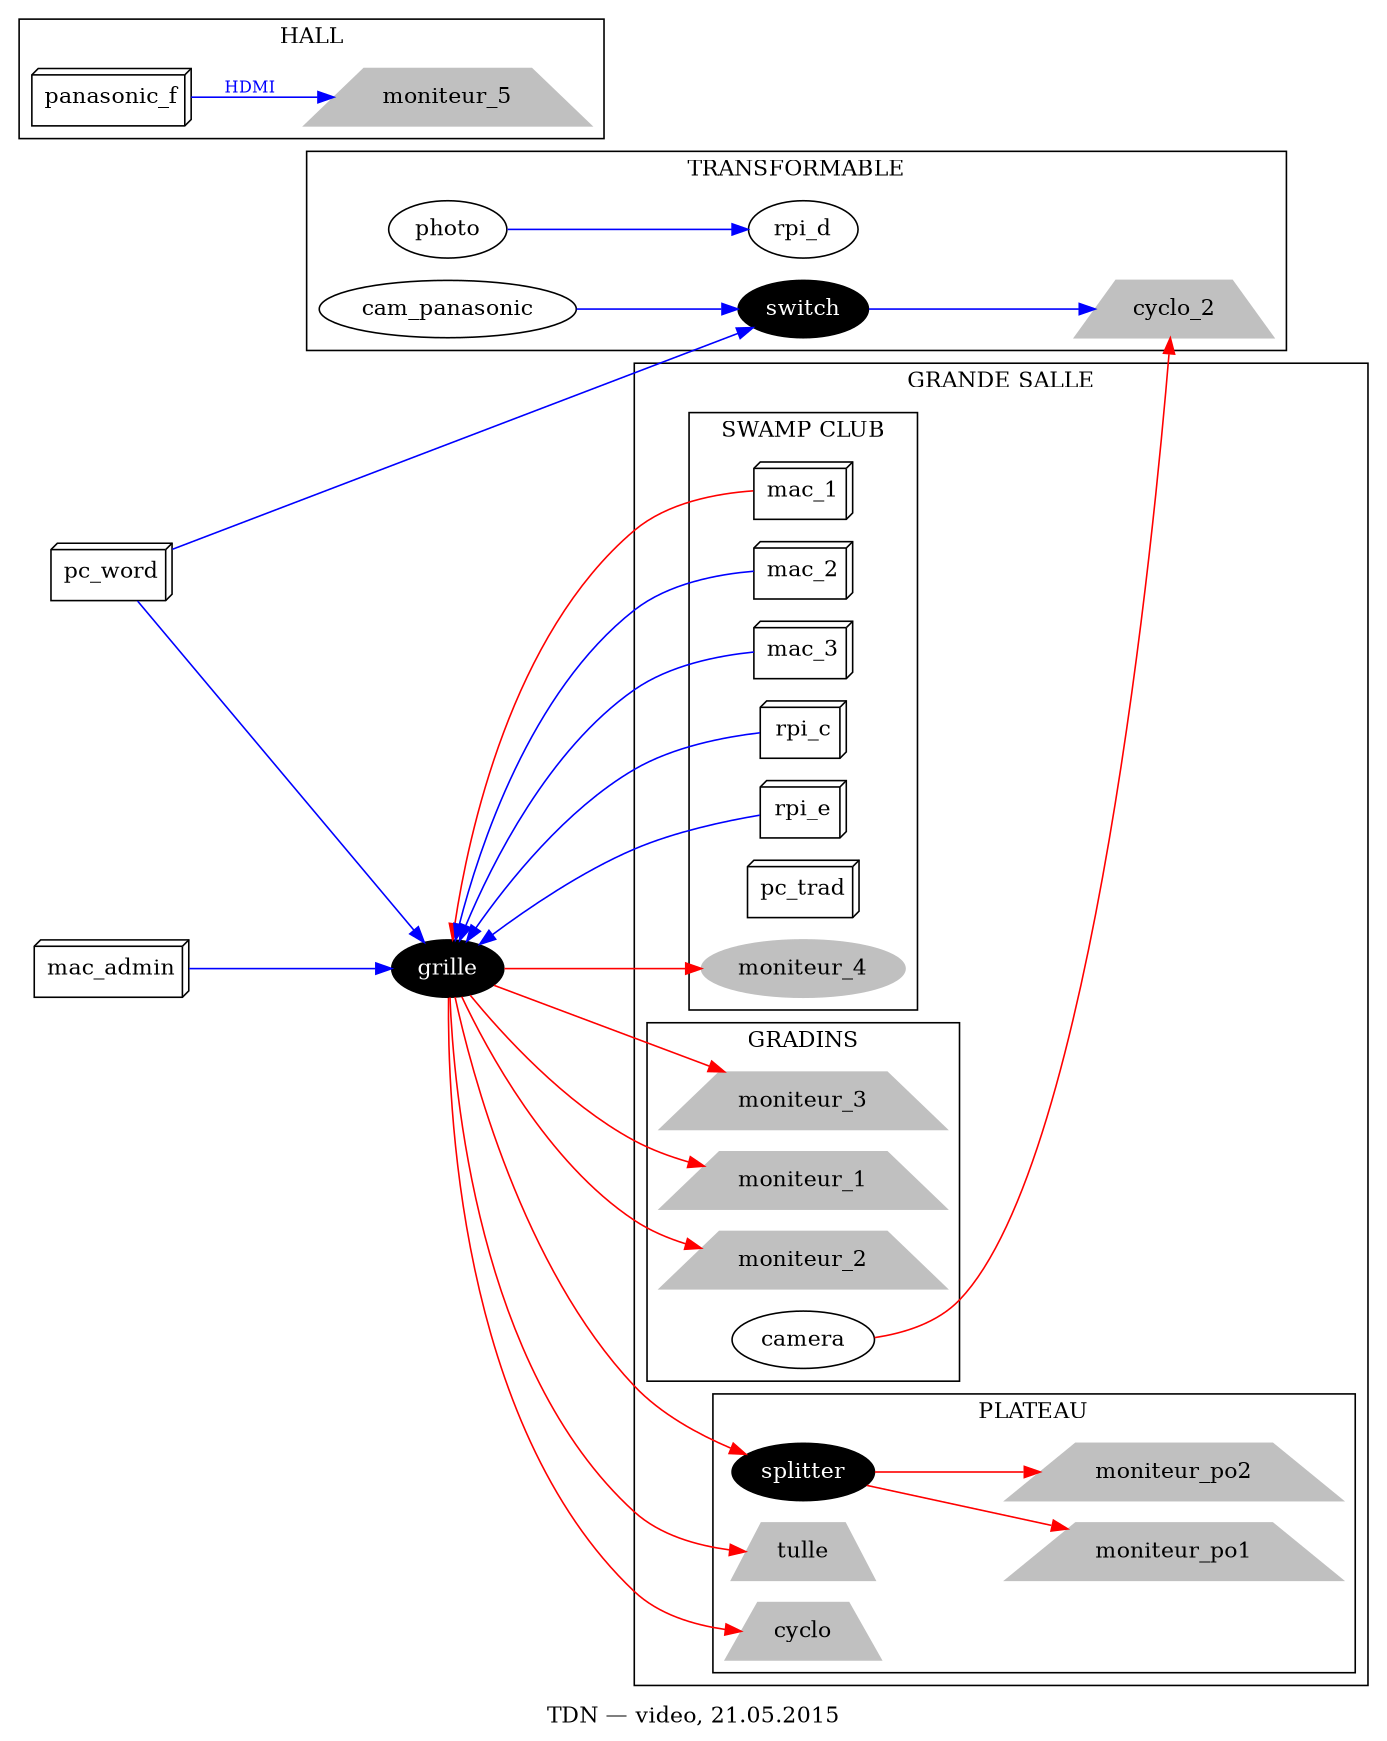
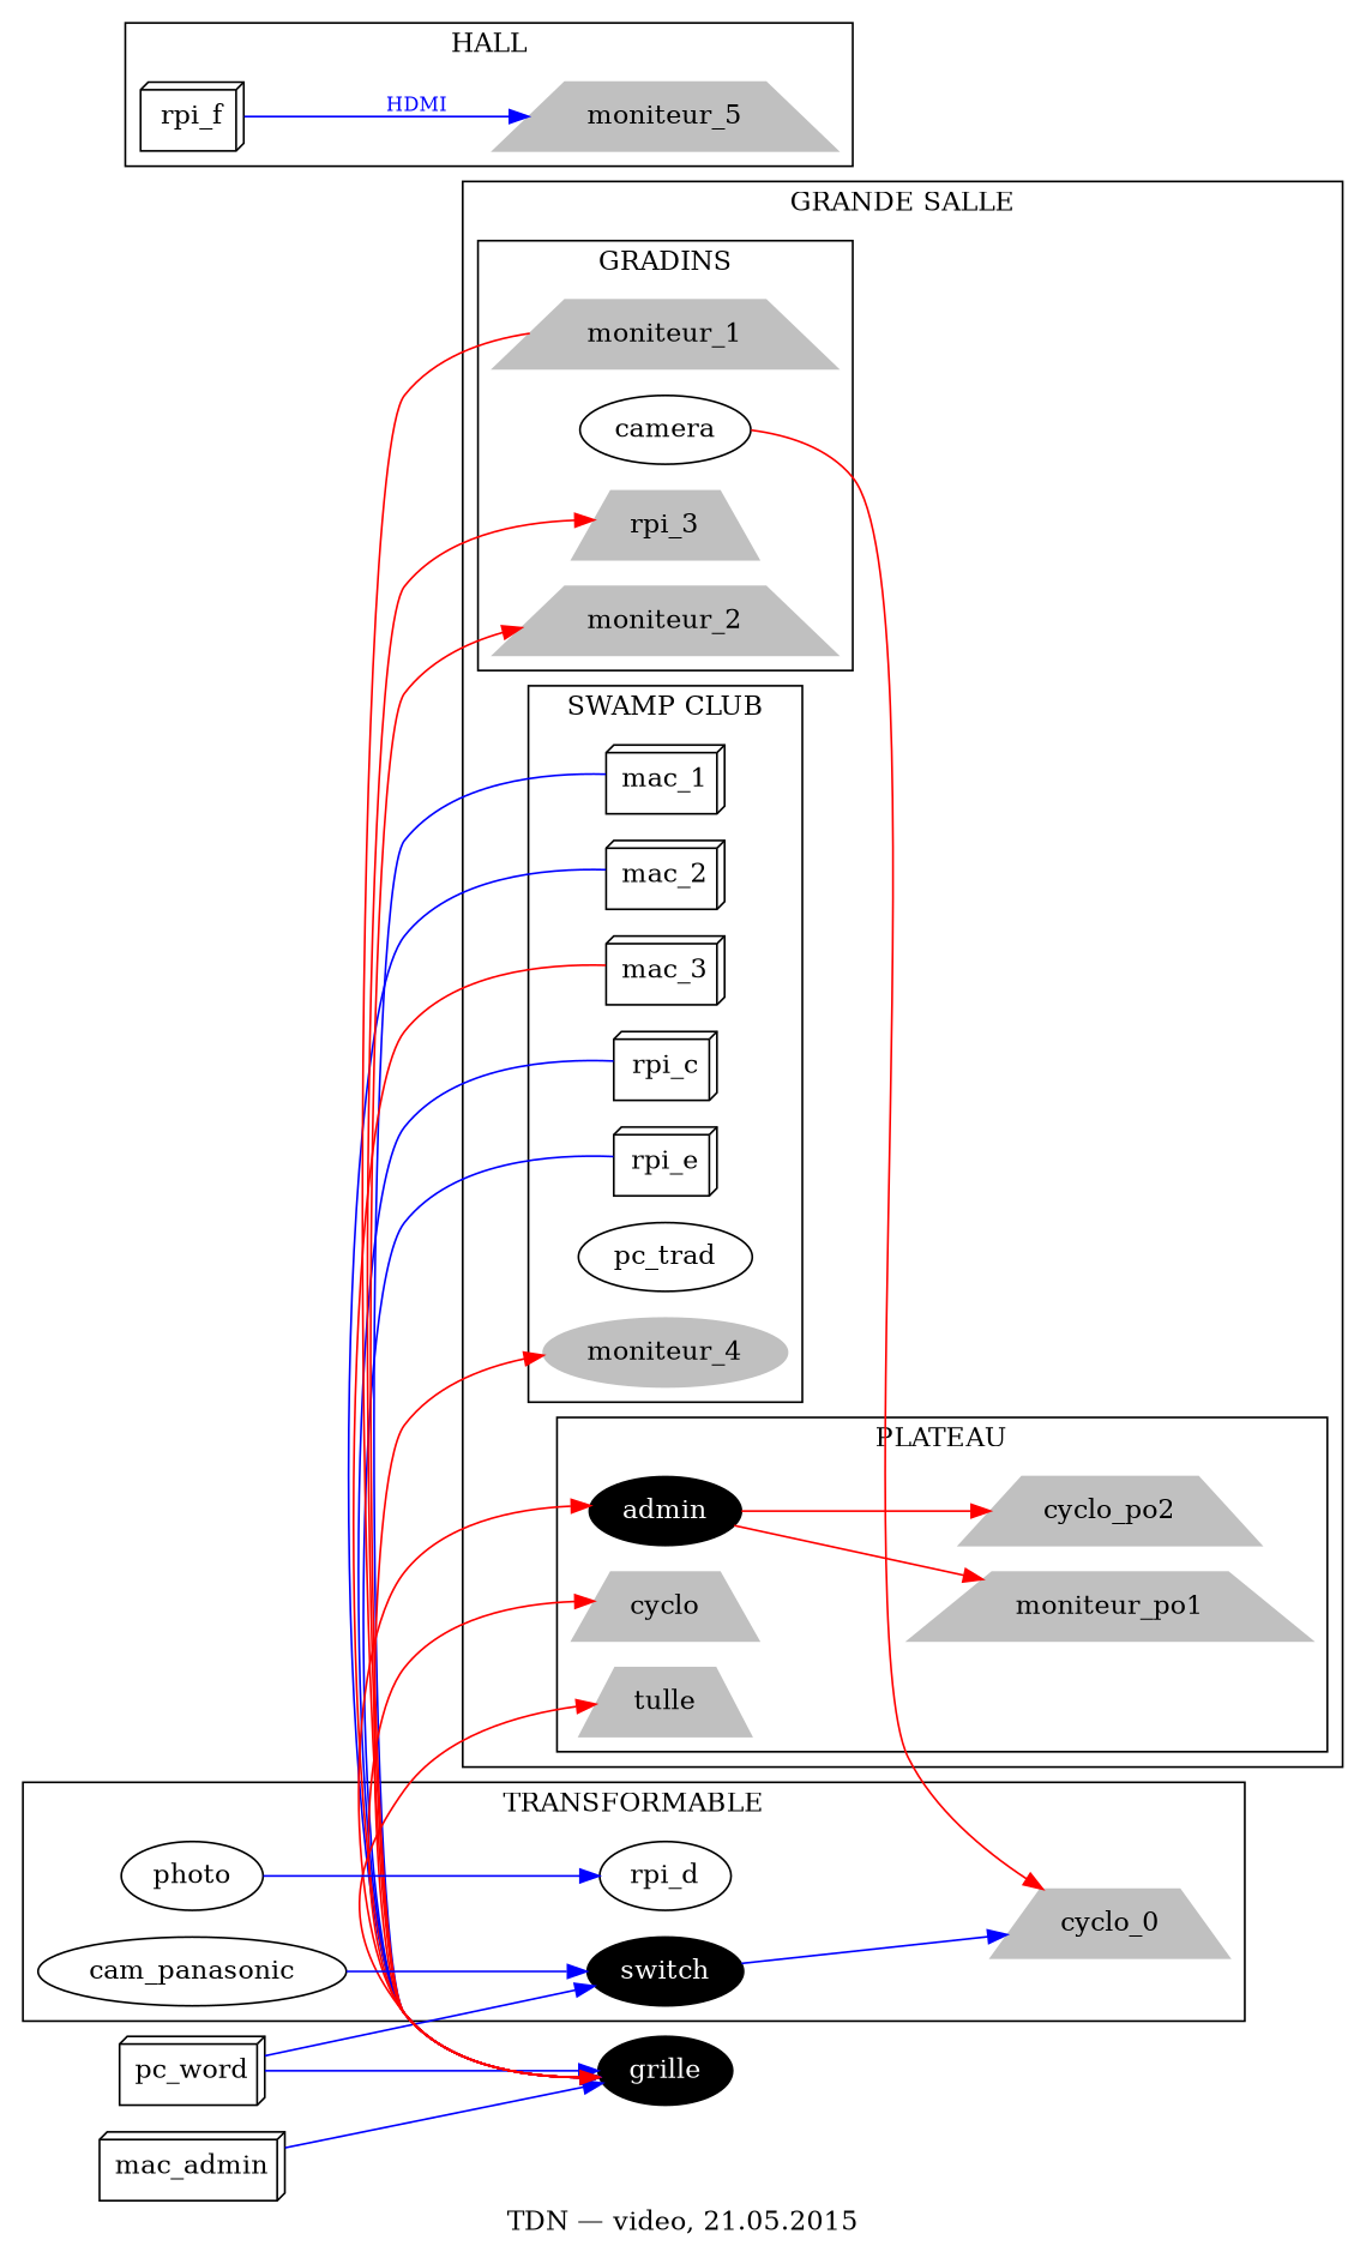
  digraph {
    label="TDN — video, 21.05.2015"
    nodesep=0.2
    rankdir=LR
    node [shape=box3d]
    edge [color=blue fontcolor=blue fontsize=10]
    mac_1
    mac_2
    mac_3
    rpi_c
    rpi_d [shape=ellipse]
    rpi_e
-   rpi_f [label=panasonic_f]
+   rpi_f
    mac_admin
-   pc_trad
+   pc_trad [shape=ellipse]
    pc_word
    tulle [color=grey fontcolor=black shape=trapezium style=filled]
    cyclo [color=grey fontcolor=black shape=trapezium style=filled]
-   cyclo_2 [color=grey fontcolor=black shape=trapezium style=filled]
+   cyclo_2 [color=grey fontcolor=black shape=trapezium style=filled label=cyclo_0]
    moniteur_1 [color=grey fontcolor=black shape=trapezium style=filled]
    moniteur_2 [color=grey fontcolor=black shape=trapezium style=filled]
-   moniteur_3 [color=grey fontcolor=black shape=trapezium style=filled]
+   moniteur_3 [color=grey fontcolor=black shape=trapezium style=filled label=rpi_3]
    moniteur_4 [color=grey fontcolor=black shape=ellipse style=filled]
    moniteur_5 [color=grey fontcolor=black shape=trapezium style=filled]
    moniteur_po1 [color=grey fontcolor=black shape=trapezium style=filled]
-   moniteur_po2 [color=grey fontcolor=black shape=trapezium style=filled]
+   moniteur_po2 [color=grey fontcolor=black shape=trapezium style=filled label=cyclo_po2]
    switch [color=black fontcolor=white style=filled shape=""]
    grille [color=black fontcolor=white style=filled shape=""]
-   splitter [color=black fontcolor=white style=filled shape=""]
+   splitter [color=black fontcolor=white style=filled label=admin shape=""]
    camera [shape=""]
    photo [shape=""]
    cam_panasonic [shape=""]
    subgraph sub_1 {
      mac_1
      mac_2
      mac_3
      rpi_c
      rpi_d
      rpi_e
      rpi_f
      mac_admin
      pc_trad
      pc_word
    }
    subgraph sub_2 {
      tulle
      cyclo
      cyclo_2
      moniteur_1
      moniteur_2
      moniteur_3
      moniteur_4
      moniteur_5
      moniteur_po1
      moniteur_po2
    }
    subgraph sub_3 {
      switch
      grille
      splitter
    }
    subgraph cluster_4 {
      label="GRANDE SALLE"
      subgraph cluster_5 {
        label=GRADINS
        moniteur_1
        moniteur_2
        moniteur_3
        camera
      }
      subgraph cluster_6 {
        label="SWAMP CLUB"
        mac_1
        mac_2
        mac_3
        rpi_c
        rpi_e
        pc_trad
        moniteur_4
      }
      subgraph cluster_7 {
        label=PLATEAU
        tulle
        cyclo
        moniteur_po1
        moniteur_po2
        splitter
      }
    }
    subgraph cluster_8 {
      label=TRANSFORMABLE
      rpi_d
      cyclo_2
      switch
      photo
      cam_panasonic
    }
    subgraph cluster_9 {
      label=HALL
      rpi_f
      moniteur_5
    }
-   mac_1 -> grille [color=red]
+   mac_1 -> grille
    mac_2 -> grille
-   mac_3 -> grille
+   mac_3 -> grille [color=red]
    rpi_c -> grille
    rpi_e -> grille
    rpi_f -> moniteur_5 [label=" HDMI"]
    mac_admin -> grille
    pc_word -> switch
    pc_word -> grille
    switch -> cyclo_2
    grille -> tulle [color=red fontcolor=red]
    grille -> cyclo [color=red fontcolor=red]
-   grille -> moniteur_1 [color=red fontcolor=red]
+   moniteur_1 -> grille [color=red fontcolor=red]
    grille -> moniteur_2 [color=red fontcolor=red]
    grille -> moniteur_3 [color=red fontcolor=red]
    grille -> moniteur_4 [color=red fontcolor=red]
    grille -> splitter [color=red fontcolor=red]
    splitter -> moniteur_po1 [color=red fontcolor=red]
    splitter -> moniteur_po2 [color=red fontcolor=red]
    camera -> cyclo_2 [color=red fontcolor=red]
    photo -> rpi_d
    cam_panasonic -> switch
  }
